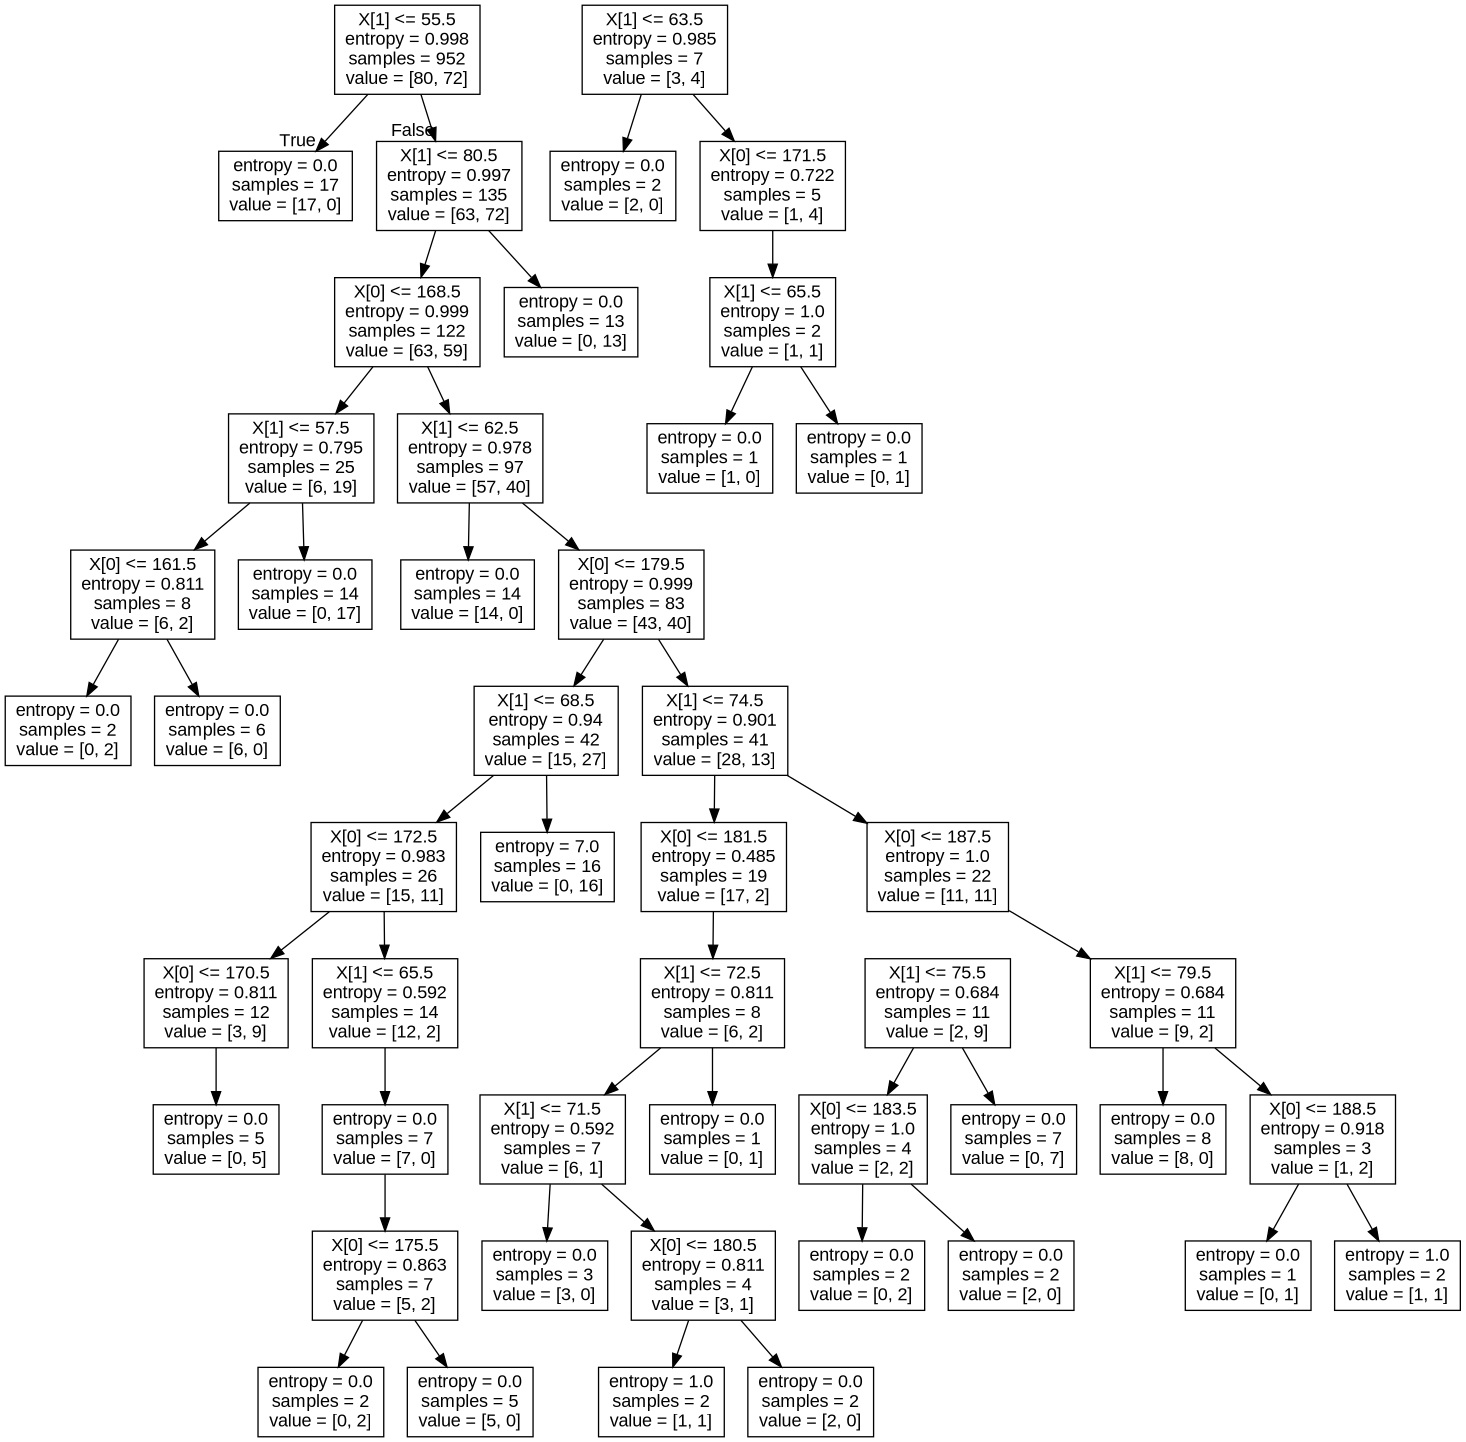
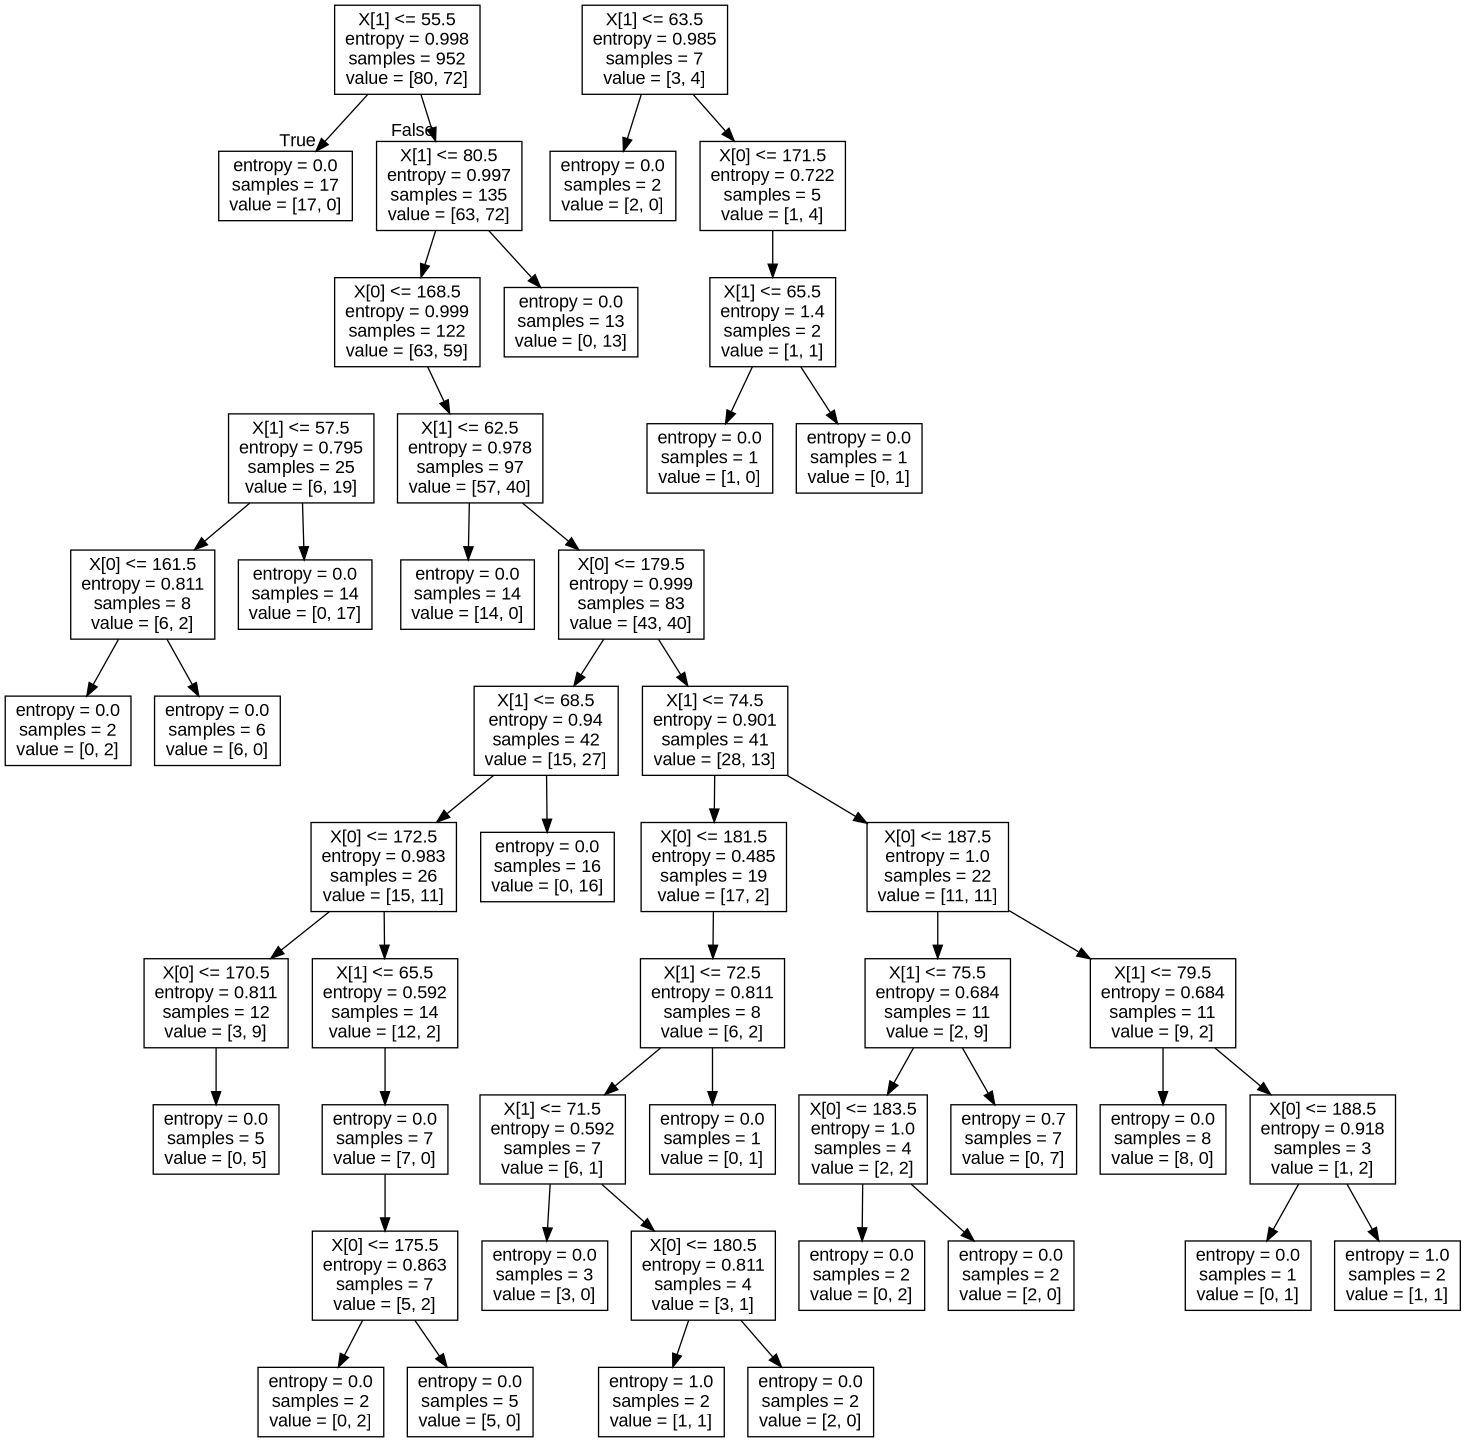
  digraph {
    fontname="Liberation Sans"
    node [fontname="Liberation Sans" shape=box]
    edge [fontname="Liberation Sans"]
    n1 [label="X[1] <= 55.5\nentropy = 0.998\nsamples = 952\nvalue = [80, 72]"]
    n2 [label="entropy = 0.0\nsamples = 17\nvalue = [17, 0]"]
    n3 [label="X[1] <= 80.5\nentropy = 0.997\nsamples = 135\nvalue = [63, 72]"]
    n4 [label="X[0] <= 168.5\nentropy = 0.999\nsamples = 122\nvalue = [63, 59]"]
    n5 [label="entropy = 0.0\nsamples = 13\nvalue = [0, 13]"]
    n6 [label="X[1] <= 57.5\nentropy = 0.795\nsamples = 25\nvalue = [6, 19]"]
    n7 [label="X[1] <= 62.5\nentropy = 0.978\nsamples = 97\nvalue = [57, 40]"]
    n8 [label="X[0] <= 161.5\nentropy = 0.811\nsamples = 8\nvalue = [6, 2]"]
    n9 [label="entropy = 0.0\nsamples = 14\nvalue = [0, 17]"]
    n10 [label="entropy = 0.0\nsamples = 14\nvalue = [14, 0]"]
    n11 [label="X[0] <= 179.5\nentropy = 0.999\nsamples = 83\nvalue = [43, 40]"]
    n12 [label="entropy = 0.0\nsamples = 2\nvalue = [0, 2]"]
    n13 [label="entropy = 0.0\nsamples = 6\nvalue = [6, 0]"]
    n14 [label="X[1] <= 68.5\nentropy = 0.94\nsamples = 42\nvalue = [15, 27]"]
    n15 [label="X[1] <= 74.5\nentropy = 0.901\nsamples = 41\nvalue = [28, 13]"]
    n16 [label="X[0] <= 172.5\nentropy = 0.983\nsamples = 26\nvalue = [15, 11]"]
-   n17 [label="entropy = 7.0\nsamples = 16\nvalue = [0, 16]"]
+   n17 [label="entropy = 0.0\nsamples = 16\nvalue = [0, 16]"]
    n18 [label="X[0] <= 181.5\nentropy = 0.485\nsamples = 19\nvalue = [17, 2]"]
    n19 [label="X[0] <= 187.5\nentropy = 1.0\nsamples = 22\nvalue = [11, 11]"]
    n20 [label="X[0] <= 170.5\nentropy = 0.811\nsamples = 12\nvalue = [3, 9]"]
    n21 [label="X[1] <= 65.5\nentropy = 0.592\nsamples = 14\nvalue = [12, 2]"]
    n22 [label="entropy = 0.0\nsamples = 5\nvalue = [0, 5]"]
    n23 [label="entropy = 0.0\nsamples = 7\nvalue = [7, 0]"]
    n24 [label="X[1] <= 63.5\nentropy = 0.985\nsamples = 7\nvalue = [3, 4]"]
    n25 [label="entropy = 0.0\nsamples = 2\nvalue = [2, 0]"]
    n26 [label="X[0] <= 171.5\nentropy = 0.722\nsamples = 5\nvalue = [1, 4]"]
-   n27 [label="X[1] <= 65.5\nentropy = 1.0\nsamples = 2\nvalue = [1, 1]"]
+   n27 [label="X[1] <= 65.5\nentropy = 1.4\nsamples = 2\nvalue = [1, 1]"]
    n28 [label="entropy = 0.0\nsamples = 1\nvalue = [1, 0]"]
    n29 [label="entropy = 0.0\nsamples = 1\nvalue = [0, 1]"]
    n30 [label="X[0] <= 175.5\nentropy = 0.863\nsamples = 7\nvalue = [5, 2]"]
    n31 [label="entropy = 0.0\nsamples = 2\nvalue = [0, 2]"]
    n32 [label="entropy = 0.0\nsamples = 5\nvalue = [5, 0]"]
    n33 [label="X[1] <= 72.5\nentropy = 0.811\nsamples = 8\nvalue = [6, 2]"]
    n34 [label="X[1] <= 75.5\nentropy = 0.684\nsamples = 11\nvalue = [2, 9]"]
    n35 [label="X[1] <= 79.5\nentropy = 0.684\nsamples = 11\nvalue = [9, 2]"]
    n36 [label="X[1] <= 71.5\nentropy = 0.592\nsamples = 7\nvalue = [6, 1]"]
    n37 [label="entropy = 0.0\nsamples = 1\nvalue = [0, 1]"]
    n38 [label="entropy = 0.0\nsamples = 3\nvalue = [3, 0]"]
    n39 [label="X[0] <= 180.5\nentropy = 0.811\nsamples = 4\nvalue = [3, 1]"]
    n40 [label="entropy = 1.0\nsamples = 2\nvalue = [1, 1]"]
    n41 [label="entropy = 0.0\nsamples = 2\nvalue = [2, 0]"]
    n42 [label="X[0] <= 183.5\nentropy = 1.0\nsamples = 4\nvalue = [2, 2]"]
-   n43 [label="entropy = 0.0\nsamples = 7\nvalue = [0, 7]"]
+   n43 [label="entropy = 0.7\nsamples = 7\nvalue = [0, 7]"]
    n44 [label="entropy = 0.0\nsamples = 8\nvalue = [8, 0]"]
    n45 [label="X[0] <= 188.5\nentropy = 0.918\nsamples = 3\nvalue = [1, 2]"]
    n46 [label="entropy = 0.0\nsamples = 2\nvalue = [0, 2]"]
    n47 [label="entropy = 0.0\nsamples = 2\nvalue = [2, 0]"]
    n48 [label="entropy = 0.0\nsamples = 1\nvalue = [0, 1]"]
    n49 [label="entropy = 1.0\nsamples = 2\nvalue = [1, 1]"]
    n1 -> n2 [headlabel=True labelangle=45 labeldistance=2.5]
    n1 -> n3 [headlabel=False labelangle=-45 labeldistance=2.5]
    n3 -> n4
    n3 -> n5
-   n4 -> n6
    n4 -> n7
    n6 -> n8
    n6 -> n9
    n7 -> n10
    n7 -> n11
    n8 -> n12
    n8 -> n13
    n11 -> n14
    n11 -> n15
    n14 -> n16
    n14 -> n17
    n15 -> n18
    n15 -> n19
    n16 -> n20
    n16 -> n21
    n18 -> n33
+   n19 -> n34
    n19 -> n35
    n20 -> n22
    n21 -> n23
    n23 -> n30
    n24 -> n25
    n24 -> n26
    n26 -> n27
    n27 -> n28
    n27 -> n29
    n30 -> n31
    n30 -> n32
    n33 -> n36
    n33 -> n37
    n34 -> n42
    n34 -> n43
    n35 -> n44
    n35 -> n45
    n36 -> n38
    n36 -> n39
    n39 -> n40
    n39 -> n41
    n42 -> n46
    n42 -> n47
    n45 -> n48
    n45 -> n49
  }
